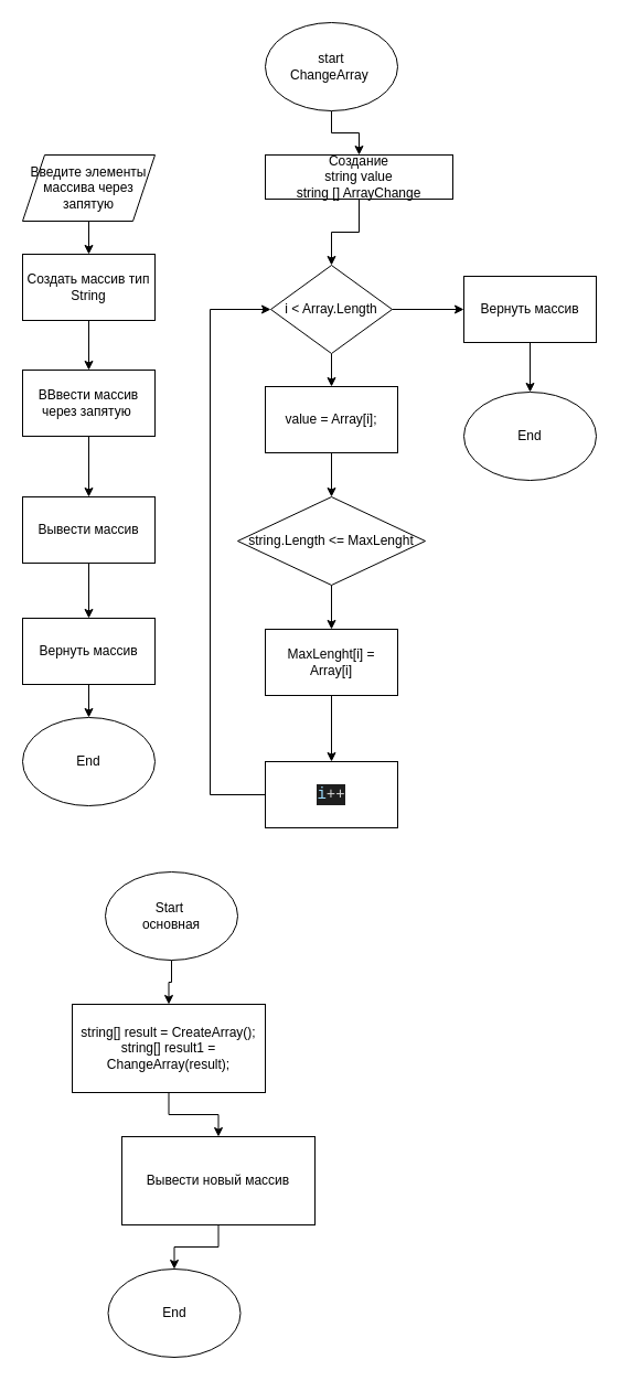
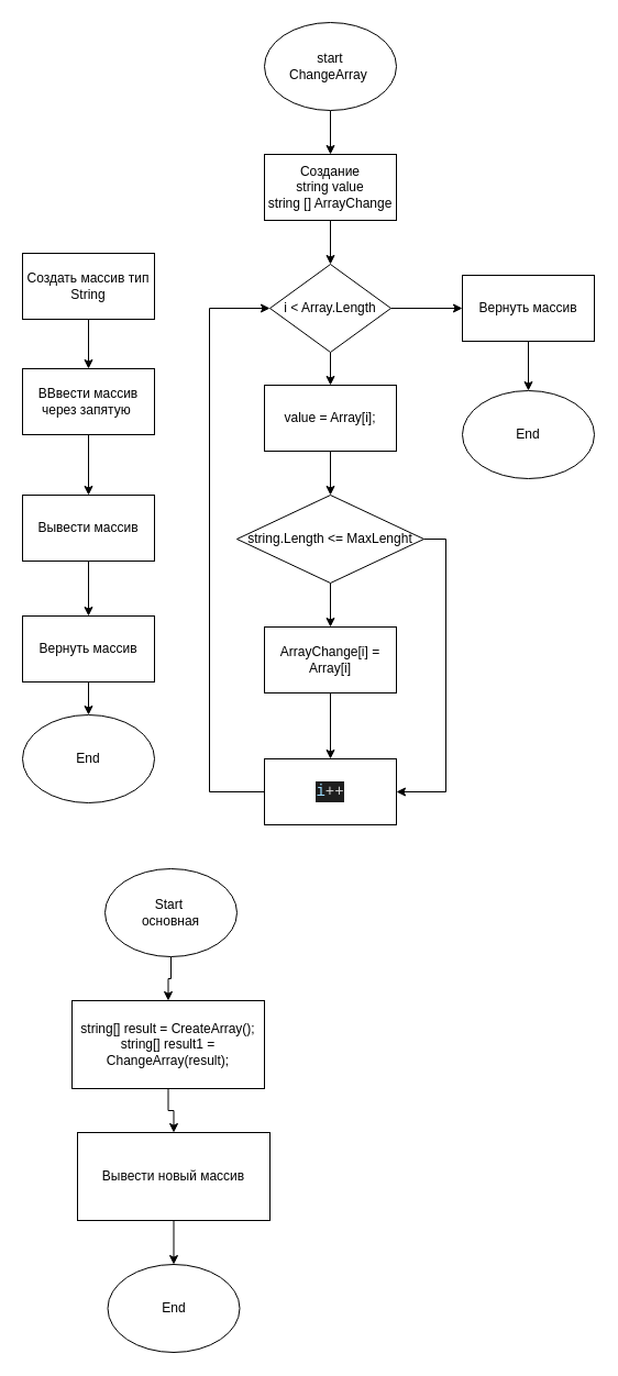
  <mxCell id="0" />
  <mxCell id="1" parent="0" />
- <mxCell id="2" value="" style="edgeStyle=orthogonalEdgeStyle;rounded=0;orthogonalLoop=1;jettySize=auto;html=1;" edge="1" parent="1" source="3" target="5"><mxGeometry relative="1" as="geometry" /></mxCell>
- <mxCell id="3" value="Введите элементы массива через запятую" style="shape=parallelogram;perimeter=parallelogramPerimeter;whiteSpace=wrap;html=1;fixedSize=1;" vertex="1" parent="1"><mxGeometry x="20" y="140" width="120" height="60" as="geometry" /></mxCell>
  <mxCell id="4" value="" style="edgeStyle=orthogonalEdgeStyle;rounded=0;orthogonalLoop=1;jettySize=auto;html=1;" edge="1" parent="1" source="5" target="7"><mxGeometry relative="1" as="geometry" /></mxCell>
  <mxCell id="5" value="Создать массив тип String" style="rounded=0;whiteSpace=wrap;html=1;" vertex="1" parent="1"><mxGeometry x="20" y="230" width="120" height="60" as="geometry" /></mxCell>
  <mxCell id="6" value="" style="edgeStyle=orthogonalEdgeStyle;rounded=0;orthogonalLoop=1;jettySize=auto;html=1;" edge="1" parent="1" source="7" target="9"><mxGeometry relative="1" as="geometry" /></mxCell>
  <mxCell id="7" value="ВВвести массив через запятую&amp;nbsp;" style="rounded=0;whiteSpace=wrap;html=1;" vertex="1" parent="1"><mxGeometry x="20" y="335" width="120" height="60" as="geometry" /></mxCell>
  <mxCell id="8" value="" style="edgeStyle=orthogonalEdgeStyle;rounded=0;orthogonalLoop=1;jettySize=auto;html=1;" edge="1" parent="1" source="9" target="11"><mxGeometry relative="1" as="geometry" /></mxCell>
  <mxCell id="9" value="Вывести массив" style="rounded=0;whiteSpace=wrap;html=1;" vertex="1" parent="1"><mxGeometry x="20" y="450" width="120" height="60" as="geometry" /></mxCell>
  <mxCell id="10" value="" style="edgeStyle=orthogonalEdgeStyle;rounded=0;orthogonalLoop=1;jettySize=auto;html=1;" edge="1" parent="1" source="11" target="12"><mxGeometry relative="1" as="geometry" /></mxCell>
  <mxCell id="11" value="Вернуть массив" style="rounded=0;whiteSpace=wrap;html=1;" vertex="1" parent="1"><mxGeometry x="20" y="560" width="120" height="60" as="geometry" /></mxCell>
  <mxCell id="12" value="End" style="ellipse;whiteSpace=wrap;html=1;" vertex="1" parent="1"><mxGeometry x="20" y="650" width="120" height="80" as="geometry" /></mxCell>
  <mxCell id="13" value="" style="edgeStyle=orthogonalEdgeStyle;rounded=0;orthogonalLoop=1;jettySize=auto;html=1;" edge="1" parent="1" source="14" target="16"><mxGeometry relative="1" as="geometry" /></mxCell>
  <mxCell id="14" value="start&lt;br&gt;ChangeArray&amp;nbsp;" style="ellipse;whiteSpace=wrap;html=1;" vertex="1" parent="1"><mxGeometry x="240" y="20" width="120" height="80" as="geometry" /></mxCell>
  <mxCell id="15" value="" style="edgeStyle=orthogonalEdgeStyle;rounded=0;orthogonalLoop=1;jettySize=auto;html=1;" edge="1" parent="1" source="16" target="19"><mxGeometry relative="1" as="geometry" /></mxCell>
- <mxCell id="16" value="Создание &lt;br&gt;string value&lt;br&gt;string&amp;nbsp;[] ArrayChange" style="rounded=0;whiteSpace=wrap;html=1;" vertex="1" parent="1"><mxGeometry x="240" y="140" width="170" height="40" as="geometry" /></mxCell>
+ <mxCell id="16" value="Создание &lt;br&gt;string value&lt;br&gt;string&amp;nbsp;[] ArrayChange" style="rounded=0;whiteSpace=wrap;html=1;" vertex="1" parent="1"><mxGeometry x="240" y="140" width="120" height="60" as="geometry" /></mxCell>
  <mxCell id="17" value="" style="edgeStyle=orthogonalEdgeStyle;rounded=0;orthogonalLoop=1;jettySize=auto;html=1;" edge="1" parent="1" source="19" target="21"><mxGeometry relative="1" as="geometry" /></mxCell>
  <mxCell id="18" value="" style="edgeStyle=orthogonalEdgeStyle;rounded=0;orthogonalLoop=1;jettySize=auto;html=1;" edge="1" parent="1" source="19" target="30"><mxGeometry relative="1" as="geometry" /></mxCell>
  <mxCell id="19" value="i &amp;lt; Array.Length" style="rhombus;whiteSpace=wrap;html=1;" vertex="1" parent="1"><mxGeometry x="245" y="240" width="110" height="80" as="geometry" /></mxCell>
  <mxCell id="20" value="" style="edgeStyle=orthogonalEdgeStyle;rounded=0;orthogonalLoop=1;jettySize=auto;html=1;" edge="1" parent="1" source="21" target="24"><mxGeometry relative="1" as="geometry" /></mxCell>
  <mxCell id="21" value="value = Array[i];" style="rounded=0;whiteSpace=wrap;html=1;" vertex="1" parent="1"><mxGeometry x="240" y="350" width="120" height="60" as="geometry" /></mxCell>
  <mxCell id="22" value="" style="edgeStyle=orthogonalEdgeStyle;rounded=0;orthogonalLoop=1;jettySize=auto;html=1;" edge="1" parent="1" source="24" target="26"><mxGeometry relative="1" as="geometry" /></mxCell>
+ <mxCell id="23" value="" style="edgeStyle=orthogonalEdgeStyle;rounded=0;orthogonalLoop=1;jettySize=auto;html=1;entryX=1;entryY=0.5;entryDx=0;entryDy=0;" edge="1" parent="1" source="24" target="28"><mxGeometry relative="1" as="geometry"><mxPoint x="470" y="730" as="targetPoint" /><Array as="points"><mxPoint x="405" y="490" /><mxPoint x="405" y="720" /></Array></mxGeometry></mxCell>
  <mxCell id="24" value="string.Length &amp;lt;= MaxLenght" style="rhombus;whiteSpace=wrap;html=1;" vertex="1" parent="1"><mxGeometry x="215" y="450" width="170" height="80" as="geometry" /></mxCell>
  <mxCell id="25" value="" style="edgeStyle=orthogonalEdgeStyle;rounded=0;orthogonalLoop=1;jettySize=auto;html=1;" edge="1" parent="1" source="26" target="28"><mxGeometry relative="1" as="geometry" /></mxCell>
- <mxCell id="26" value="MaxLenght[i] = Array[i]" style="rounded=0;whiteSpace=wrap;html=1;" vertex="1" parent="1"><mxGeometry x="240" y="570" width="120" height="60" as="geometry" /></mxCell>
+ <mxCell id="26" value="ArrayChange[i] = Array[i]" style="rounded=0;whiteSpace=wrap;html=1;" vertex="1" parent="1"><mxGeometry x="240" y="570" width="120" height="60" as="geometry" /></mxCell>
  <mxCell id="27" value="" style="edgeStyle=orthogonalEdgeStyle;rounded=0;orthogonalLoop=1;jettySize=auto;html=1;entryX=0;entryY=0.5;entryDx=0;entryDy=0;" edge="1" parent="1" source="28" target="19"><mxGeometry relative="1" as="geometry"><mxPoint x="200" y="280" as="targetPoint" /><Array as="points"><mxPoint x="190" y="720" /><mxPoint x="190" y="280" /></Array></mxGeometry></mxCell>
  <mxCell id="28" value="&lt;div style=&quot;color: rgb(212, 212, 212); background-color: rgb(30, 30, 30); font-family: Consolas, &amp;quot;Courier New&amp;quot;, monospace; font-size: 14px; line-height: 19px;&quot;&gt;&lt;span style=&quot;color: #9cdcfe;&quot;&gt;i&lt;/span&gt;++&lt;/div&gt;" style="rounded=0;whiteSpace=wrap;html=1;" vertex="1" parent="1"><mxGeometry x="240" y="690" width="120" height="60" as="geometry" /></mxCell>
  <mxCell id="29" value="" style="edgeStyle=orthogonalEdgeStyle;rounded=0;orthogonalLoop=1;jettySize=auto;html=1;" edge="1" parent="1" source="30" target="31"><mxGeometry relative="1" as="geometry" /></mxCell>
  <mxCell id="30" value="Вернуть массив" style="rounded=0;whiteSpace=wrap;html=1;" vertex="1" parent="1"><mxGeometry x="420" y="250" width="120" height="60" as="geometry" /></mxCell>
  <mxCell id="31" value="End" style="ellipse;whiteSpace=wrap;html=1;" vertex="1" parent="1"><mxGeometry x="420" y="355" width="120" height="80" as="geometry" /></mxCell>
  <mxCell id="32" value="" style="edgeStyle=orthogonalEdgeStyle;rounded=0;orthogonalLoop=1;jettySize=auto;html=1;" edge="1" parent="1" source="33" target="35"><mxGeometry relative="1" as="geometry" /></mxCell>
  <mxCell id="33" value="Start&amp;nbsp;&lt;br&gt;основная" style="ellipse;whiteSpace=wrap;html=1;" vertex="1" parent="1"><mxGeometry x="95" y="790" width="120" height="80" as="geometry" /></mxCell>
  <mxCell id="34" value="" style="edgeStyle=orthogonalEdgeStyle;rounded=0;orthogonalLoop=1;jettySize=auto;html=1;" edge="1" parent="1" source="35" target="37"><mxGeometry relative="1" as="geometry" /></mxCell>
  <mxCell id="35" value="string[] result = CreateArray(); string[] result1 = ChangeArray(result);" style="rounded=0;whiteSpace=wrap;html=1;" vertex="1" parent="1"><mxGeometry x="65" y="910" width="175" height="80" as="geometry" /></mxCell>
  <mxCell id="36" value="" style="edgeStyle=orthogonalEdgeStyle;rounded=0;orthogonalLoop=1;jettySize=auto;html=1;" edge="1" parent="1" source="37" target="38"><mxGeometry relative="1" as="geometry" /></mxCell>
- <mxCell id="37" value="Вывести новый массив" style="rounded=0;whiteSpace=wrap;html=1;" vertex="1" parent="1"><mxGeometry x="110" y="1030" width="175" height="80" as="geometry" /></mxCell>
+ <mxCell id="37" value="Вывести новый массив" style="rounded=0;whiteSpace=wrap;html=1;" vertex="1" parent="1"><mxGeometry x="70" y="1030" width="175" height="80" as="geometry" /></mxCell>
  <mxCell id="38" value="End" style="ellipse;whiteSpace=wrap;html=1;" vertex="1" parent="1"><mxGeometry x="97.5" y="1150" width="120" height="80" as="geometry" /></mxCell>
